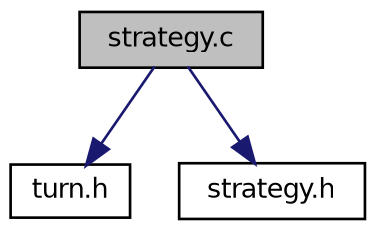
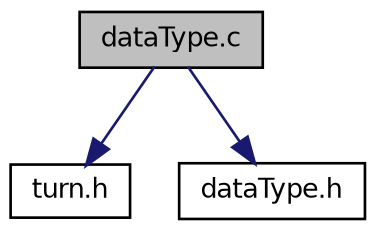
  digraph {
    node [color=black fillcolor=white fontname=Helvetica fontsize=10 shape=record style=filled]
    edge [color=midnightblue fontname=Helvetica fontsize=10 labelfontname=Helvetica labelfontsize=10 style=solid]
-   n1 [fillcolor=grey75 fontcolor=black height=0.2 label="strategy.c" width=0.4]
+   n1 [fillcolor=grey75 fontcolor=black height=0.2 label="dataType.c" width=0.4]
    n2 [height=0.2 label="turn.h" width=0.4]
-   n3 [height=0.2 label="strategy.h" width=0.4]
+   n3 [height=0.2 label="dataType.h" width=0.4]
    n1 -> n2
    n1 -> n3
  }
